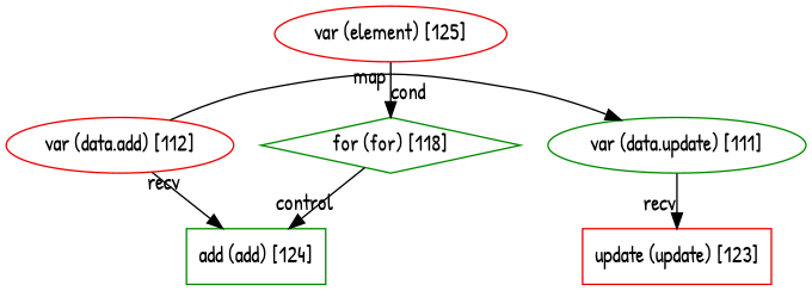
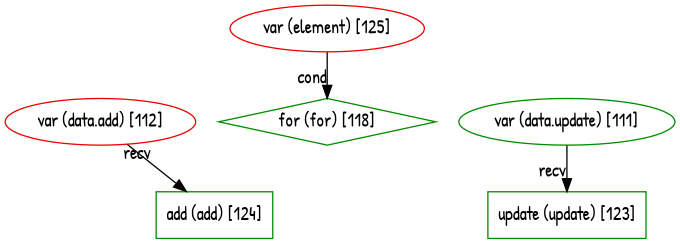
  digraph {
    fontname="Patrick Hand"
    node [color=green4 fontname="Patrick Hand" shape=ellipse]
    edge [fontname="Patrick Hand" from_closure=False xlabel=recv]
    n1 [label="add (add) [124]" shape=box]
-   n2 [color=red2 label="update (update) [123]" shape=box]
+   n2 [label="update (update) [123]" shape=box]
    n3 [label="var (data.update) [111]"]
    n4 [color=red2 label="var (data.add) [112]"]
    n5 [label="for (for) [118]" shape=diamond]
    n6 [color=red2 label="var (element) [125]"]
    subgraph sub_1 {
      rank=same
      n1
      n2
    }
    subgraph sub_2 {
      rank=same
      n3
      n4
    }
    n3 -> n2
    n4 -> n1
-   n4 -> n3 [xlabel=map]
-   n5 -> n1 [xlabel=control]
    n6 -> n5 [xlabel=cond]
  }
